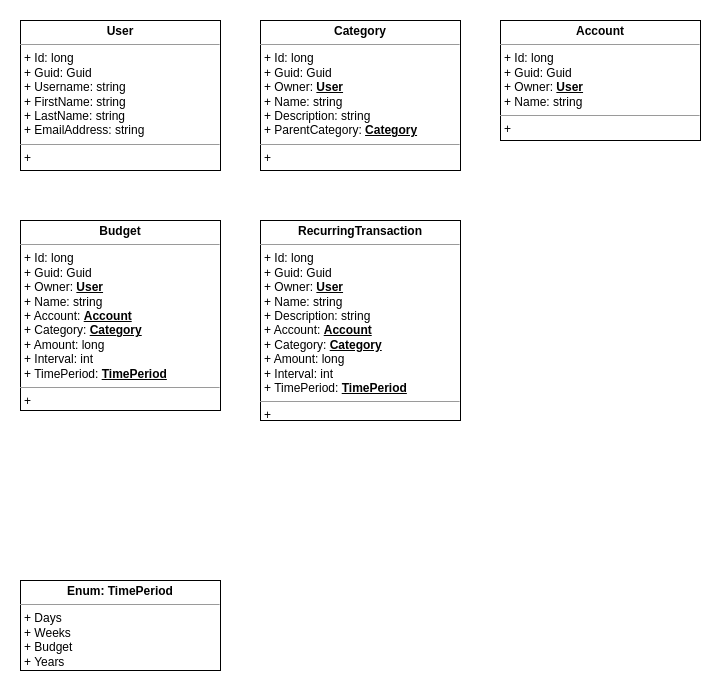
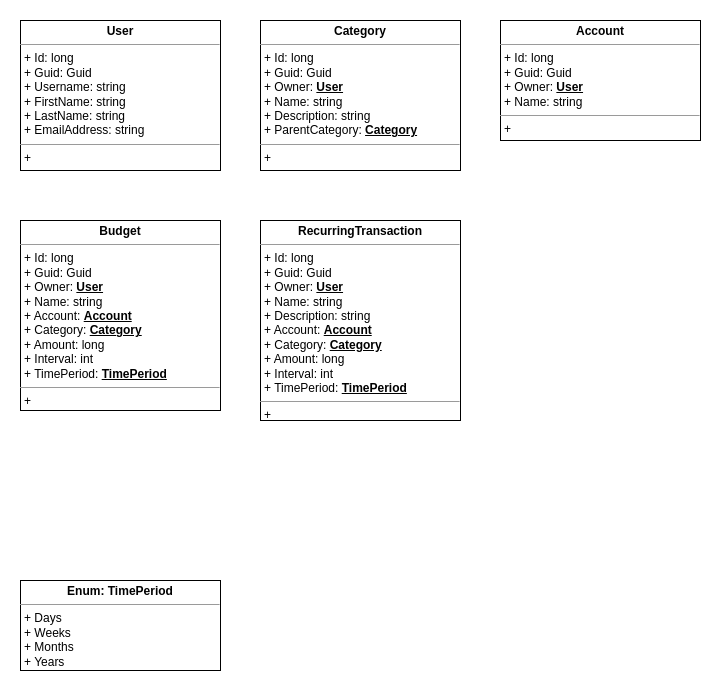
  <mxCell id="0" />
  <mxCell id="1" parent="0" />
  <mxCell id="2" value="&lt;p style=&quot;margin: 0px ; margin-top: 4px ; text-align: center&quot;&gt;&lt;b&gt;Category&lt;/b&gt;&lt;/p&gt;&lt;hr size=&quot;1&quot;&gt;&lt;p style=&quot;margin: 0px ; margin-left: 4px&quot;&gt;+ Id: long&lt;/p&gt;&lt;p style=&quot;margin: 0px ; margin-left: 4px&quot;&gt;+ Guid: Guid&lt;/p&gt;&lt;p style=&quot;margin: 0px ; margin-left: 4px&quot;&gt;+ Owner: &lt;b&gt;&lt;u&gt;User&lt;/u&gt;&lt;/b&gt;&lt;/p&gt;&lt;p style=&quot;margin: 0px ; margin-left: 4px&quot;&gt;+ Name: string&lt;/p&gt;&lt;p style=&quot;margin: 0px ; margin-left: 4px&quot;&gt;+ Description: string&lt;/p&gt;&lt;p style=&quot;margin: 0px ; margin-left: 4px&quot;&gt;+ ParentCategory: &lt;b&gt;&lt;u&gt;Category&lt;/u&gt;&lt;/b&gt;&lt;/p&gt;&lt;hr size=&quot;1&quot;&gt;&lt;p style=&quot;margin: 0px ; margin-left: 4px&quot;&gt;+&amp;nbsp;&lt;/p&gt;" style="verticalAlign=top;align=left;overflow=fill;fontSize=12;fontFamily=Helvetica;html=1;" parent="1" vertex="1"><mxGeometry x="260" y="20" width="200" height="150" as="geometry" /></mxCell>
  <mxCell id="3" value="&lt;p style=&quot;margin: 0px ; margin-top: 4px ; text-align: center&quot;&gt;&lt;b&gt;User&lt;/b&gt;&lt;/p&gt;&lt;hr size=&quot;1&quot;&gt;&lt;p style=&quot;margin: 0px ; margin-left: 4px&quot;&gt;+ Id: long&lt;/p&gt;&lt;p style=&quot;margin: 0px ; margin-left: 4px&quot;&gt;+ Guid: Guid&lt;/p&gt;&lt;p style=&quot;margin: 0px ; margin-left: 4px&quot;&gt;+ Username: string&lt;/p&gt;&lt;p style=&quot;margin: 0px ; margin-left: 4px&quot;&gt;+ FirstName: string&lt;/p&gt;&lt;p style=&quot;margin: 0px ; margin-left: 4px&quot;&gt;+ LastName: string&lt;/p&gt;&lt;p style=&quot;margin: 0px ; margin-left: 4px&quot;&gt;+ EmailAddress: string&lt;/p&gt;&lt;hr size=&quot;1&quot;&gt;&lt;p style=&quot;margin: 0px ; margin-left: 4px&quot;&gt;+&amp;nbsp;&lt;/p&gt;" style="verticalAlign=top;align=left;overflow=fill;fontSize=12;fontFamily=Helvetica;html=1;" parent="1" vertex="1"><mxGeometry x="20" y="20" width="200" height="150" as="geometry" /></mxCell>
  <mxCell id="4" value="&lt;p style=&quot;margin: 0px ; margin-top: 4px ; text-align: center&quot;&gt;&lt;b&gt;Budget&lt;/b&gt;&lt;/p&gt;&lt;hr size=&quot;1&quot;&gt;&lt;p style=&quot;margin: 0px ; margin-left: 4px&quot;&gt;+ Id: long&lt;/p&gt;&lt;p style=&quot;margin: 0px ; margin-left: 4px&quot;&gt;+ Guid: Guid&lt;/p&gt;&lt;p style=&quot;margin: 0px ; margin-left: 4px&quot;&gt;+ Owner: &lt;b&gt;&lt;u&gt;User&lt;/u&gt;&lt;/b&gt;&lt;/p&gt;&lt;p style=&quot;margin: 0px ; margin-left: 4px&quot;&gt;+ Name: string&lt;/p&gt;&lt;p style=&quot;margin: 0px ; margin-left: 4px&quot;&gt;+ Account: &lt;b&gt;&lt;u&gt;Account&lt;/u&gt;&lt;/b&gt;&lt;/p&gt;&lt;p style=&quot;margin: 0px ; margin-left: 4px&quot;&gt;+&amp;nbsp;Category: &lt;b&gt;&lt;u&gt;Category&lt;/u&gt;&lt;/b&gt;&lt;/p&gt;&lt;p style=&quot;margin: 0px ; margin-left: 4px&quot;&gt;&lt;span&gt;+ Amount: long&lt;/span&gt;&lt;/p&gt;&lt;p style=&quot;margin: 0px ; margin-left: 4px&quot;&gt;&lt;span&gt;+ Interval: int&lt;/span&gt;&lt;/p&gt;&lt;p style=&quot;margin: 0px ; margin-left: 4px&quot;&gt;+ TimePeriod: &lt;b&gt;&lt;u&gt;TimePeriod&lt;/u&gt;&lt;/b&gt;&lt;/p&gt;&lt;hr size=&quot;1&quot;&gt;&lt;p style=&quot;margin: 0px ; margin-left: 4px&quot;&gt;+&amp;nbsp;&lt;/p&gt;" style="verticalAlign=top;align=left;overflow=fill;fontSize=12;fontFamily=Helvetica;html=1;" parent="1" vertex="1"><mxGeometry x="20" y="220" width="200" height="190" as="geometry" /></mxCell>
  <mxCell id="5" value="&lt;p style=&quot;margin: 0px ; margin-top: 4px ; text-align: center&quot;&gt;&lt;b&gt;RecurringTransaction&lt;/b&gt;&lt;/p&gt;&lt;hr size=&quot;1&quot;&gt;&lt;p style=&quot;margin: 0px ; margin-left: 4px&quot;&gt;+ Id: long&lt;/p&gt;&lt;p style=&quot;margin: 0px ; margin-left: 4px&quot;&gt;+ Guid: Guid&lt;/p&gt;&lt;p style=&quot;margin: 0px ; margin-left: 4px&quot;&gt;+ Owner: &lt;b&gt;&lt;u&gt;User&lt;/u&gt;&lt;/b&gt;&lt;/p&gt;&lt;p style=&quot;margin: 0px ; margin-left: 4px&quot;&gt;+ Name: string&lt;/p&gt;&lt;p style=&quot;margin: 0px ; margin-left: 4px&quot;&gt;+ Description: string&lt;/p&gt;&lt;p style=&quot;margin: 0px ; margin-left: 4px&quot;&gt;+ Account: &lt;b&gt;&lt;u&gt;Account&lt;/u&gt;&lt;/b&gt;&lt;/p&gt;&lt;p style=&quot;margin: 0px ; margin-left: 4px&quot;&gt;+&amp;nbsp;Category: &lt;b&gt;&lt;u&gt;Category&lt;/u&gt;&lt;/b&gt;&lt;/p&gt;&lt;p style=&quot;margin: 0px ; margin-left: 4px&quot;&gt;&lt;span&gt;+ Amount: long&lt;/span&gt;&lt;/p&gt;&lt;p style=&quot;margin: 0px ; margin-left: 4px&quot;&gt;&lt;span&gt;+ Interval: int&lt;/span&gt;&lt;/p&gt;&lt;p style=&quot;margin: 0px ; margin-left: 4px&quot;&gt;+ TimePeriod: &lt;b&gt;&lt;u&gt;TimePeriod&lt;br&gt;&lt;/u&gt;&lt;/b&gt;&lt;/p&gt;&lt;hr size=&quot;1&quot;&gt;&lt;p style=&quot;margin: 0px ; margin-left: 4px&quot;&gt;+&amp;nbsp;&lt;/p&gt;" style="verticalAlign=top;align=left;overflow=fill;fontSize=12;fontFamily=Helvetica;html=1;" parent="1" vertex="1"><mxGeometry x="260" y="220" width="200" height="200" as="geometry" /></mxCell>
- <mxCell id="6" value="&lt;p style=&quot;margin: 0px ; margin-top: 4px ; text-align: center&quot;&gt;&lt;b&gt;Enum: TimePeriod&lt;/b&gt;&lt;/p&gt;&lt;hr size=&quot;1&quot;&gt;&lt;p style=&quot;margin: 0px ; margin-left: 4px&quot;&gt;+ Days&lt;/p&gt;&lt;p style=&quot;margin: 0px ; margin-left: 4px&quot;&gt;+ Weeks&lt;/p&gt;&lt;p style=&quot;margin: 0px ; margin-left: 4px&quot;&gt;+ Budget&lt;/p&gt;&lt;p style=&quot;margin: 0px ; margin-left: 4px&quot;&gt;+ Years&lt;br&gt;&lt;/p&gt;" style="verticalAlign=top;align=left;overflow=fill;fontSize=12;fontFamily=Helvetica;html=1;" parent="1" vertex="1"><mxGeometry x="20" y="580" width="200" height="90" as="geometry" /></mxCell>
+ <mxCell id="6" value="&lt;p style=&quot;margin: 0px ; margin-top: 4px ; text-align: center&quot;&gt;&lt;b&gt;Enum: TimePeriod&lt;/b&gt;&lt;/p&gt;&lt;hr size=&quot;1&quot;&gt;&lt;p style=&quot;margin: 0px ; margin-left: 4px&quot;&gt;+ Days&lt;/p&gt;&lt;p style=&quot;margin: 0px ; margin-left: 4px&quot;&gt;+ Weeks&lt;/p&gt;&lt;p style=&quot;margin: 0px ; margin-left: 4px&quot;&gt;+ Months&lt;/p&gt;&lt;p style=&quot;margin: 0px ; margin-left: 4px&quot;&gt;+ Years&lt;br&gt;&lt;/p&gt;" style="verticalAlign=top;align=left;overflow=fill;fontSize=12;fontFamily=Helvetica;html=1;" parent="1" vertex="1"><mxGeometry x="20" y="580" width="200" height="90" as="geometry" /></mxCell>
  <mxCell id="7" value="&lt;p style=&quot;margin: 0px ; margin-top: 4px ; text-align: center&quot;&gt;&lt;b&gt;Account&lt;/b&gt;&lt;/p&gt;&lt;hr size=&quot;1&quot;&gt;&lt;p style=&quot;margin: 0px ; margin-left: 4px&quot;&gt;+ Id: long&lt;/p&gt;&lt;p style=&quot;margin: 0px ; margin-left: 4px&quot;&gt;+ Guid: Guid&lt;/p&gt;&lt;p style=&quot;margin: 0px ; margin-left: 4px&quot;&gt;+ Owner: &lt;b&gt;&lt;u&gt;User&lt;/u&gt;&lt;/b&gt;&lt;/p&gt;&lt;p style=&quot;margin: 0px ; margin-left: 4px&quot;&gt;+ Name: string&lt;br&gt;&lt;/p&gt;&lt;hr size=&quot;1&quot;&gt;&lt;p style=&quot;margin: 0px ; margin-left: 4px&quot;&gt;+&amp;nbsp;&lt;/p&gt;" style="verticalAlign=top;align=left;overflow=fill;fontSize=12;fontFamily=Helvetica;html=1;" parent="1" vertex="1"><mxGeometry x="500" y="20" width="200" height="120" as="geometry" /></mxCell>
